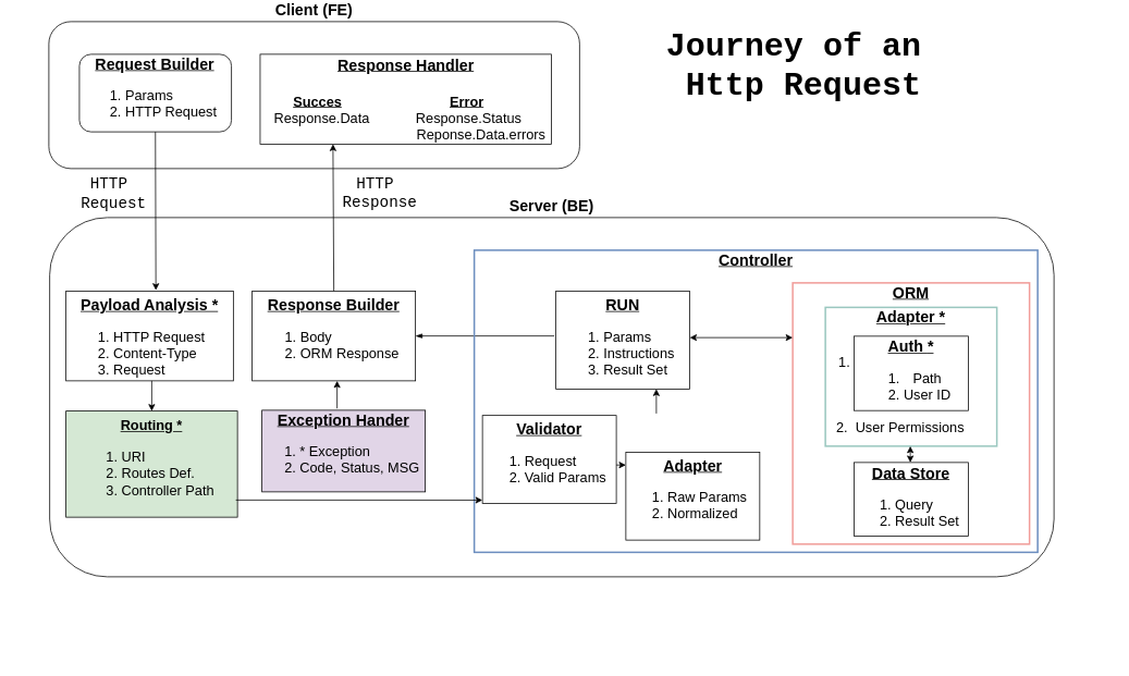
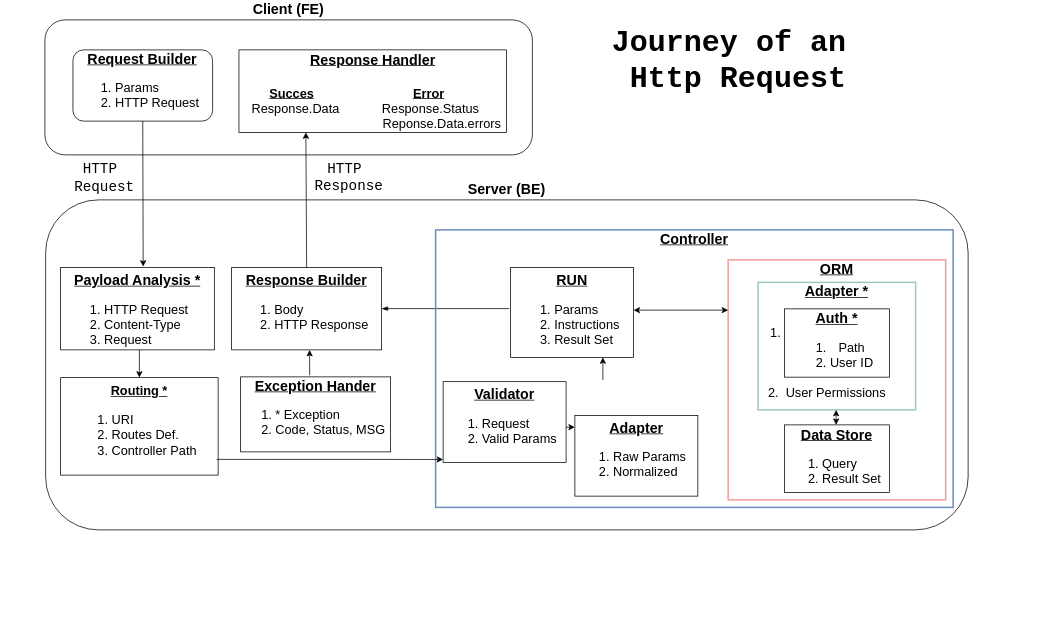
  <mxCell id="0" />
  <mxCell id="1" parent="0" />
  <mxCell id="2" value="" style="group;labelPosition=left;verticalLabelPosition=top;align=right;verticalAlign=bottom;" vertex="1" connectable="0" parent="1"><mxGeometry x="440" y="50" width="920" height="750" as="geometry" /></mxCell>
  <mxCell id="3" value="" style="group;labelPosition=center;verticalLabelPosition=middle;align=center;verticalAlign=middle;" vertex="1" connectable="0" parent="2"><mxGeometry x="-381" y="-30" width="650" height="180" as="geometry" /></mxCell>
  <mxCell id="4" value="&lt;font size=&quot;1&quot;&gt;&lt;b style=&quot;font-size: 19px&quot;&gt;Client (FE)&lt;/b&gt;&lt;/font&gt;" style="rounded=1;whiteSpace=wrap;html=1;fontSize=12;glass=0;strokeWidth=1;shadow=0;labelPosition=center;verticalLabelPosition=top;align=center;verticalAlign=bottom;" parent="3" vertex="1"><mxGeometry width="650" height="180" as="geometry" /></mxCell>
  <mxCell id="5" value="&lt;font style=&quot;font-size: 19px&quot;&gt;&lt;u&gt;&lt;b&gt;Request Builder&lt;/b&gt;&lt;/u&gt;&lt;br&gt;&lt;/font&gt;&lt;ol style=&quot;font-size: 17px&quot;&gt;&lt;li style=&quot;text-align: left&quot;&gt;Params&lt;/li&gt;&lt;li style=&quot;text-align: left&quot;&gt;HTTP Request&lt;/li&gt;&lt;/ol&gt;" style="whiteSpace=wrap;html=1;align=center;spacingTop=4;rounded=1;" vertex="1" parent="3"><mxGeometry x="37.411" y="40" width="186.197" height="95" as="geometry" /></mxCell>
  <mxCell id="6" value="&lt;div style=&quot;font-size: 19px&quot;&gt;&lt;b&gt;&lt;u&gt;&lt;font style=&quot;font-size: 19px&quot;&gt;Response Handler&lt;/font&gt;&lt;/u&gt;&lt;/b&gt;&lt;/div&gt;&lt;div style=&quot;font-size: 19px&quot;&gt;&lt;b&gt;&lt;u&gt;&lt;br&gt;&lt;/u&gt;&lt;/b&gt;&lt;/div&gt;&lt;span style=&quot;font-size: 17px&quot;&gt;&lt;div style=&quot;text-align: left&quot;&gt;&lt;b&gt;&amp;nbsp; &amp;nbsp; &amp;nbsp; &amp;nbsp;&lt;u&gt;Succes&lt;/u&gt;&amp;nbsp; &amp;nbsp; &amp;nbsp; &amp;nbsp; &amp;nbsp; &amp;nbsp; &amp;nbsp; &amp;nbsp; &amp;nbsp; &amp;nbsp; &amp;nbsp; &amp;nbsp; &amp;nbsp; &amp;nbsp; &lt;u&gt;Error&lt;/u&gt;&lt;/b&gt;&lt;/div&gt;&lt;div style=&quot;text-align: left&quot;&gt;&amp;nbsp; Response.Data&amp;nbsp; &amp;nbsp; &amp;nbsp; &amp;nbsp; &amp;nbsp; &amp;nbsp; Response.Status&lt;/div&gt;&amp;nbsp; &amp;nbsp; &amp;nbsp; &amp;nbsp; &amp;nbsp; &amp;nbsp; &amp;nbsp; &amp;nbsp; &amp;nbsp; &amp;nbsp; &amp;nbsp; &amp;nbsp; &amp;nbsp; &amp;nbsp; &amp;nbsp; &amp;nbsp; &amp;nbsp; &amp;nbsp; &amp;nbsp; &amp;nbsp;Reponse.Data.errors&lt;br&gt;&lt;/span&gt;" style="rounded=0;whiteSpace=wrap;html=1;align=center;spacingTop=1;" vertex="1" parent="3"><mxGeometry x="258.779" y="40" width="356.877" height="110" as="geometry" /></mxCell>
  <mxCell id="7" value="" style="group;labelPosition=center;verticalLabelPosition=middle;align=center;verticalAlign=middle;strokeWidth=2;" vertex="1" connectable="0" parent="2"><mxGeometry x="-420" y="180" width="1340" height="570" as="geometry" /></mxCell>
  <mxCell id="8" value="&lt;font size=&quot;1&quot;&gt;&lt;b style=&quot;font-size: 19px&quot;&gt;Server (BE)&lt;/b&gt;&lt;/font&gt;" style="rounded=1;whiteSpace=wrap;html=1;fontSize=12;glass=0;strokeWidth=1;shadow=0;labelPosition=center;verticalLabelPosition=top;align=center;verticalAlign=bottom;arcSize=16;" vertex="1" parent="7"><mxGeometry x="40" y="30" width="1230" height="440" as="geometry" /></mxCell>
  <mxCell id="9" value="&lt;span style=&quot;text-align: left ; font-size: 19px&quot;&gt;&lt;b&gt;&lt;u&gt;&lt;font style=&quot;font-size: 19px&quot;&gt;Payload Analysis *&lt;br&gt;&lt;/font&gt;&lt;/u&gt;&lt;/b&gt;&lt;/span&gt;&lt;ol style=&quot;font-size: 17px&quot;&gt;&lt;li style=&quot;text-align: left&quot;&gt;HTTP Request&lt;/li&gt;&lt;li style=&quot;text-align: left&quot;&gt;Content-Type&lt;/li&gt;&lt;li style=&quot;text-align: left&quot;&gt;Request&lt;/li&gt;&lt;/ol&gt;" style="rounded=0;whiteSpace=wrap;html=1;align=center;verticalAlign=top;" vertex="1" parent="7"><mxGeometry x="60" y="120" width="204.96" height="110" as="geometry" /></mxCell>
- <mxCell id="10" value="&lt;font style=&quot;font-size: 19px&quot;&gt;&lt;span style=&quot;text-align: left&quot;&gt;&lt;b&gt;&lt;u style=&quot;line-height: 1&quot;&gt;Response Builder&lt;/u&gt;&lt;/b&gt;&lt;/span&gt;&lt;span style=&quot;text-align: left&quot;&gt;&lt;b&gt;&lt;u&gt;&lt;br&gt;&lt;/u&gt;&lt;/b&gt;&lt;/span&gt;&lt;/font&gt;&lt;ol style=&quot;font-size: 17px&quot;&gt;&lt;li style=&quot;text-align: left&quot;&gt;Body&lt;/li&gt;&lt;li style=&quot;text-align: left&quot;&gt;ORM Response&lt;/li&gt;&lt;/ol&gt;" style="rounded=0;whiteSpace=wrap;html=1;align=center;spacing=2;verticalAlign=top;" vertex="1" parent="7"><mxGeometry x="288" y="120" width="200" height="110" as="geometry" /></mxCell>
+ <mxCell id="10" value="&lt;font style=&quot;font-size: 19px&quot;&gt;&lt;span style=&quot;text-align: left&quot;&gt;&lt;b&gt;&lt;u style=&quot;line-height: 1&quot;&gt;Response Builder&lt;/u&gt;&lt;/b&gt;&lt;/span&gt;&lt;span style=&quot;text-align: left&quot;&gt;&lt;b&gt;&lt;u&gt;&lt;br&gt;&lt;/u&gt;&lt;/b&gt;&lt;/span&gt;&lt;/font&gt;&lt;ol style=&quot;font-size: 17px&quot;&gt;&lt;li style=&quot;text-align: left&quot;&gt;Body&lt;/li&gt;&lt;li style=&quot;text-align: left&quot;&gt;HTTP Response&lt;/li&gt;&lt;/ol&gt;" style="rounded=0;whiteSpace=wrap;html=1;align=center;spacing=2;verticalAlign=top;" vertex="1" parent="7"><mxGeometry x="288" y="120" width="200" height="110" as="geometry" /></mxCell>
  <mxCell id="11" value="" style="edgeStyle=none;rounded=0;orthogonalLoop=1;jettySize=auto;html=1;fontFamily=Courier New;fontSize=19;fontColor=none;startArrow=blockThin;startFill=1;endArrow=none;endFill=0;strokeColor=default;exitX=1;exitY=0.5;exitDx=0;exitDy=0;" edge="1" parent="7" source="10"><mxGeometry relative="1" as="geometry"><mxPoint x="658" y="175" as="targetPoint" /></mxGeometry></mxCell>
- <mxCell id="12" value="&lt;span style=&quot;text-align: left&quot;&gt;&lt;b&gt;&lt;u&gt;&lt;font&gt;&lt;font style=&quot;font-size: 19px&quot;&gt;Exception Hander&lt;/font&gt;&lt;br&gt;&lt;/font&gt;&lt;/u&gt;&lt;/b&gt;&lt;/span&gt;&lt;ol style=&quot;font-size: 17px&quot;&gt;&lt;li style=&quot;text-align: left&quot;&gt;* Exception&lt;/li&gt;&lt;li style=&quot;text-align: left&quot;&gt;Code, Status, MSG&lt;/li&gt;&lt;/ol&gt;" style="rounded=0;whiteSpace=wrap;html=1;align=center;fillColor=#e1d5e7;" vertex="1" parent="7"><mxGeometry x="300" y="266" width="200" height="100" as="geometry" /></mxCell>
- <mxCell id="13" value="&lt;span style=&quot;text-align: left ; font-size: 19px&quot;&gt;&lt;span style=&quot;font-size: 17px&quot;&gt;&lt;u style=&quot;font-weight: bold&quot;&gt;Routing *&lt;/u&gt;&lt;br&gt;&lt;ol&gt;&lt;li&gt;&lt;span style=&quot;text-align: left&quot;&gt;URI&lt;/span&gt;&lt;/li&gt;&lt;li&gt;&lt;span style=&quot;text-align: left&quot;&gt;Routes Def.&lt;/span&gt;&lt;/li&gt;&lt;li&gt;&lt;span style=&quot;text-align: left&quot;&gt;&lt;span&gt;Controller Path&lt;/span&gt;&lt;/span&gt;&lt;/li&gt;&lt;/ol&gt;&lt;/span&gt;&lt;/span&gt;" style="rounded=0;whiteSpace=wrap;html=1;align=center;verticalAlign=top;fillColor=#d5e8d4;" vertex="1" parent="7"><mxGeometry x="60" y="267" width="210" height="130" as="geometry" /></mxCell>
+ <mxCell id="12" value="&lt;span style=&quot;text-align: left&quot;&gt;&lt;b&gt;&lt;u&gt;&lt;font&gt;&lt;font style=&quot;font-size: 19px&quot;&gt;Exception Hander&lt;/font&gt;&lt;br&gt;&lt;/font&gt;&lt;/u&gt;&lt;/b&gt;&lt;/span&gt;&lt;ol style=&quot;font-size: 17px&quot;&gt;&lt;li style=&quot;text-align: left&quot;&gt;* Exception&lt;/li&gt;&lt;li style=&quot;text-align: left&quot;&gt;Code, Status, MSG&lt;/li&gt;&lt;/ol&gt;" style="rounded=0;whiteSpace=wrap;html=1;align=center;" vertex="1" parent="7"><mxGeometry x="300" y="266" width="200" height="100" as="geometry" /></mxCell>
+ <mxCell id="13" value="&lt;span style=&quot;text-align: left ; font-size: 19px&quot;&gt;&lt;span style=&quot;font-size: 17px&quot;&gt;&lt;u style=&quot;font-weight: bold&quot;&gt;Routing *&lt;/u&gt;&lt;br&gt;&lt;ol&gt;&lt;li&gt;&lt;span style=&quot;text-align: left&quot;&gt;URI&lt;/span&gt;&lt;/li&gt;&lt;li&gt;&lt;span style=&quot;text-align: left&quot;&gt;Routes Def.&lt;/span&gt;&lt;/li&gt;&lt;li&gt;&lt;span style=&quot;text-align: left&quot;&gt;&lt;span&gt;Controller Path&lt;/span&gt;&lt;/span&gt;&lt;/li&gt;&lt;/ol&gt;&lt;/span&gt;&lt;/span&gt;" style="rounded=0;whiteSpace=wrap;html=1;align=center;verticalAlign=top;" vertex="1" parent="7"><mxGeometry x="60" y="267" width="210" height="130" as="geometry" /></mxCell>
  <mxCell id="14" value="&lt;span style=&quot;text-align: left ; font-size: 15px&quot;&gt;&lt;span style=&quot;font-size: 15px&quot;&gt;&lt;b style=&quot;font-size: 19px&quot;&gt;&lt;u&gt;Controller&lt;br&gt;&lt;/u&gt;&lt;/b&gt;&lt;/span&gt;&lt;/span&gt;&lt;span style=&quot;text-align: left ; font-size: 15px&quot;&gt;&lt;span style=&quot;font-size: 15px&quot;&gt;&lt;b style=&quot;font-size: 15px&quot;&gt;&lt;u style=&quot;font-size: 15px&quot;&gt;&lt;br style=&quot;font-size: 15px&quot;&gt;&lt;/u&gt;&lt;/b&gt;&lt;/span&gt;&lt;/span&gt;" style="rounded=0;whiteSpace=wrap;html=1;align=center;labelPosition=center;verticalLabelPosition=top;verticalAlign=bottom;fontSize=15;spacing=-43;spacingLeft=0;spacingTop=0;fillColor=none;strokeColor=#6C8EBF;strokeWidth=2;" vertex="1" parent="7"><mxGeometry x="560" y="70" width="690" height="370" as="geometry" /></mxCell>
  <mxCell id="15" value="&lt;font&gt;&lt;span style=&quot;text-align: left&quot;&gt;&lt;b&gt;&lt;u&gt;&lt;font style=&quot;font-size: 19px&quot;&gt;RUN&lt;/font&gt;&lt;/u&gt;&lt;/b&gt;&lt;/span&gt;&lt;br&gt;&lt;/font&gt;&lt;ol style=&quot;font-size: 17px&quot;&gt;&lt;li style=&quot;text-align: left&quot;&gt;&lt;font style=&quot;font-size: 17px&quot;&gt;Params&lt;/font&gt;&lt;/li&gt;&lt;li style=&quot;text-align: left&quot;&gt;&lt;font style=&quot;font-size: 17px&quot;&gt;Instructions&lt;/font&gt;&lt;/li&gt;&lt;li style=&quot;text-align: left&quot;&gt;&lt;font style=&quot;font-size: 17px&quot;&gt;Result Set&lt;/font&gt;&lt;/li&gt;&lt;/ol&gt;" style="rounded=0;whiteSpace=wrap;html=1;align=center;verticalAlign=top;" vertex="1" parent="7"><mxGeometry x="660" y="120" width="163.96" height="120" as="geometry" /></mxCell>
  <mxCell id="16" value="&lt;font style=&quot;font-size: 19px&quot;&gt;&lt;span style=&quot;text-align: left&quot;&gt;&lt;b&gt;&lt;u&gt;&lt;font style=&quot;font-size: 19px&quot;&gt;Validator&lt;/font&gt;&lt;/u&gt;&lt;/b&gt;&lt;/span&gt;&lt;br&gt;&lt;/font&gt;&lt;ol style=&quot;font-size: 17px&quot;&gt;&lt;li style=&quot;text-align: left&quot;&gt;Request&lt;/li&gt;&lt;li style=&quot;text-align: left&quot;&gt;Valid Params&lt;/li&gt;&lt;/ol&gt;" style="rounded=0;whiteSpace=wrap;html=1;align=center;verticalAlign=top;" vertex="1" parent="7"><mxGeometry x="570" y="272.37" width="163.96" height="107.63" as="geometry" /></mxCell>
  <mxCell id="17" value="&lt;div style=&quot;font-size: 19px&quot;&gt;&lt;b&gt;&lt;u&gt;&lt;font style=&quot;font-size: 19px&quot;&gt;Adapter&lt;/font&gt;&lt;/u&gt;&lt;/b&gt;&lt;/div&gt;&lt;ol style=&quot;font-size: 17px&quot;&gt;&lt;li&gt;&lt;span&gt;Raw Params&amp;nbsp;&lt;/span&gt;&lt;br&gt;&lt;/li&gt;&lt;li style=&quot;text-align: left&quot;&gt;&lt;span&gt;Normalized&lt;/span&gt;&lt;/li&gt;&lt;/ol&gt;" style="rounded=0;whiteSpace=wrap;html=1;align=center;verticalAlign=top;" vertex="1" parent="7"><mxGeometry x="745.67" y="317.37" width="163.96" height="107.63" as="geometry" /></mxCell>
  <mxCell id="18" value="&lt;span style=&quot;text-align: left&quot;&gt;&lt;b&gt;&lt;u&gt;&lt;font style=&quot;font-size: 19px&quot;&gt;ORM&lt;/font&gt;&lt;br&gt;&lt;/u&gt;&lt;/b&gt;&lt;/span&gt;" style="rounded=0;whiteSpace=wrap;html=1;align=center;labelPosition=center;verticalLabelPosition=top;verticalAlign=bottom;spacing=-25;strokeColor=#F19C99;strokeWidth=2;" vertex="1" parent="7"><mxGeometry x="950" y="110" width="290" height="320" as="geometry" /></mxCell>
  <mxCell id="19" value="&lt;div style=&quot;font-size: 19px&quot;&gt;&lt;b&gt;&lt;u&gt;&lt;font style=&quot;font-size: 19px&quot;&gt;Data Store&lt;/font&gt;&lt;/u&gt;&lt;/b&gt;&lt;/div&gt;&lt;ol style=&quot;font-size: 17px&quot;&gt;&lt;li style=&quot;text-align: left&quot;&gt;&lt;span&gt;Query&lt;/span&gt;&lt;/li&gt;&lt;li style=&quot;text-align: left&quot;&gt;Result Set&lt;/li&gt;&lt;/ol&gt;" style="rounded=0;whiteSpace=wrap;html=1;align=center;verticalAlign=top;spacing=-2;" vertex="1" parent="7"><mxGeometry x="1025" y="330" width="140" height="90" as="geometry" /></mxCell>
  <mxCell id="20" value="" style="endArrow=classic;html=1;rounded=0;fontSize=15;fontColor=none;strokeColor=default;entryX=0;entryY=0.936;entryDx=0;entryDy=0;entryPerimeter=0;" edge="1" parent="7"><mxGeometry width="50" height="50" relative="1" as="geometry"><mxPoint x="268" y="376" as="sourcePoint" /><mxPoint x="570" y="376.112" as="targetPoint" /></mxGeometry></mxCell>
  <mxCell id="21" value="" style="endArrow=classic;html=1;rounded=0;fontSize=15;fontColor=none;strokeColor=default;entryX=0;entryY=0.75;entryDx=0;entryDy=0;exitX=1;exitY=0.75;exitDx=0;exitDy=0;" edge="1" parent="7"><mxGeometry width="50" height="50" relative="1" as="geometry"><mxPoint x="733.96" y="333.092" as="sourcePoint" /><mxPoint x="745.67" y="333.092" as="targetPoint" /></mxGeometry></mxCell>
  <mxCell id="22" value="" style="endArrow=classic;html=1;rounded=0;fontSize=15;fontColor=none;strokeColor=default;entryX=0.75;entryY=1;entryDx=0;entryDy=0;" edge="1" parent="7" target="15"><mxGeometry width="50" height="50" relative="1" as="geometry"><mxPoint x="783" y="270" as="sourcePoint" /><mxPoint x="640" y="230" as="targetPoint" /></mxGeometry></mxCell>
  <mxCell id="23" value="" style="endArrow=classic;startArrow=classic;html=1;rounded=0;fontSize=15;fontColor=none;strokeColor=default;exitX=1;exitY=0.5;exitDx=0;exitDy=0;" edge="1" parent="7"><mxGeometry width="50" height="50" relative="1" as="geometry"><mxPoint x="823.96" y="177" as="sourcePoint" /><mxPoint x="950" y="177" as="targetPoint" /></mxGeometry></mxCell>
  <mxCell id="24" value="" style="endArrow=classic;html=1;rounded=0;fontSize=15;fontColor=none;strokeColor=default;entryX=0.5;entryY=0;entryDx=0;entryDy=0;" edge="1" parent="7" target="13"><mxGeometry width="50" height="50" relative="1" as="geometry"><mxPoint x="165" y="230" as="sourcePoint" /><mxPoint x="162" y="280" as="targetPoint" /></mxGeometry></mxCell>
  <mxCell id="25" value="" style="endArrow=classic;html=1;rounded=0;fontFamily=Courier New;fontSize=15;fontColor=none;strokeColor=default;exitX=0.46;exitY=-0.022;exitDx=0;exitDy=0;exitPerimeter=0;" edge="1" parent="7" source="12"><mxGeometry width="50" height="50" relative="1" as="geometry"><mxPoint x="398" y="280" as="sourcePoint" /><mxPoint x="392" y="230" as="targetPoint" /></mxGeometry></mxCell>
  <mxCell id="26" value="HTTP&amp;nbsp;&lt;br style=&quot;font-size: 19px&quot;&gt;Request" style="text;html=1;align=center;verticalAlign=middle;resizable=0;points=[];autosize=1;strokeColor=none;fillColor=none;fontSize=19;fontFamily=Courier New;fontColor=none;" vertex="1" parent="7"><mxGeometry x="68" y="-24" width="100" height="50" as="geometry" /></mxCell>
  <mxCell id="27" value="" style="endArrow=classic;html=1;rounded=0;fontSize=15;fontColor=none;strokeColor=default;entryX=0.25;entryY=1;entryDx=0;entryDy=0;exitX=0.5;exitY=0;exitDx=0;exitDy=0;" edge="1" parent="2" source="10" target="6"><mxGeometry width="50" height="50" relative="1" as="geometry"><mxPoint x="-17" y="270" as="sourcePoint" /><mxPoint x="-16.655" y="103.327" as="targetPoint" /></mxGeometry></mxCell>
  <mxCell id="28" value="&lt;font style=&quot;font-size: 40px&quot; face=&quot;Courier New&quot;&gt;&lt;b&gt;Journey of an&amp;nbsp;&lt;br&gt;Http Request&lt;/b&gt;&lt;/font&gt;" style="text;html=1;align=center;verticalAlign=middle;resizable=0;points=[];autosize=1;strokeColor=none;fillColor=none;fontSize=14;fontColor=none;" vertex="1" parent="2"><mxGeometry x="368" width="350" height="50" as="geometry" /></mxCell>
  <mxCell id="29" value="" style="endArrow=classic;html=1;rounded=0;fontSize=15;fontColor=none;strokeColor=default;entryX=0.537;entryY=-0.009;entryDx=0;entryDy=0;exitX=0.5;exitY=1;exitDx=0;exitDy=0;entryPerimeter=0;" edge="1" parent="2" source="5" target="9"><mxGeometry width="50" height="50" relative="1" as="geometry"><mxPoint x="170" y="330" as="sourcePoint" /><mxPoint x="220" y="280" as="targetPoint" /></mxGeometry></mxCell>
  <mxCell id="30" value="HTTP&amp;nbsp;&lt;br style=&quot;font-size: 19px;&quot;&gt;Response" style="text;html=1;align=center;verticalAlign=middle;resizable=0;points=[];autosize=1;strokeColor=none;fillColor=none;fontSize=19;fontFamily=Courier New;fontColor=none;" vertex="1" parent="2"><mxGeometry x="-31" y="155" width="110" height="50" as="geometry" /></mxCell>
  <mxCell id="31" value="" style="group" vertex="1" connectable="0" parent="1"><mxGeometry x="990" y="340" width="330" height="420" as="geometry" /></mxCell>
  <mxCell id="32" value="&lt;span style=&quot;&quot;&gt;&lt;b&gt;&lt;u&gt;&lt;font style=&quot;font-size: 19px&quot;&gt;Adapter *&lt;/font&gt;&lt;br&gt;&lt;/u&gt;&lt;/b&gt;&lt;/span&gt;" style="rounded=0;whiteSpace=wrap;html=1;align=center;labelPosition=center;verticalLabelPosition=top;verticalAlign=bottom;spacing=-25;strokeColor=#9AC7BF;strokeWidth=2;" vertex="1" parent="31"><mxGeometry x="20" y="30" width="210" height="170" as="geometry" /></mxCell>
  <mxCell id="33" value="&#10;&#10;&#10;&#10;1.                             &#10;&#10;&#10;&#10;2.  User Permissions" style="group;align=center;fontSize=17;" vertex="1" connectable="0" parent="31"><mxGeometry x="-53" width="330" height="350" as="geometry" /></mxCell>
  <mxCell id="34" value="&lt;div style=&quot;font-size: 19px&quot;&gt;&lt;b&gt;&lt;u&gt;&lt;font style=&quot;font-size: 19px&quot;&gt;&lt;font style=&quot;font-size: 19px&quot;&gt;Auth &lt;/font&gt;&lt;font style=&quot;font-size: 19px&quot;&gt;*&lt;/font&gt;&lt;/font&gt;&lt;/u&gt;&lt;/b&gt;&lt;/div&gt;&lt;ol style=&quot;font-size: 17px&quot;&gt;&lt;li&gt;&lt;span style=&quot;text-align: left&quot;&gt;Path&lt;/span&gt;&lt;br&gt;&lt;/li&gt;&lt;li style=&quot;text-align: left&quot;&gt;User ID&lt;/li&gt;&lt;/ol&gt;" style="rounded=0;whiteSpace=wrap;html=1;align=center;spacing=2;spacingTop=10;" vertex="1" parent="33"><mxGeometry x="108" y="65.32" width="140" height="91.07" as="geometry" /></mxCell>
  <mxCell id="35" value="" style="endArrow=classic;startArrow=classic;html=1;rounded=0;fontSize=15;fontColor=none;strokeColor=default;entryX=0.5;entryY=1;entryDx=0;entryDy=0;" edge="1" parent="1"><mxGeometry width="50" height="50" relative="1" as="geometry"><mxPoint x="1114" y="560" as="sourcePoint" /><mxPoint x="1114" y="540" as="targetPoint" /></mxGeometry></mxCell>
